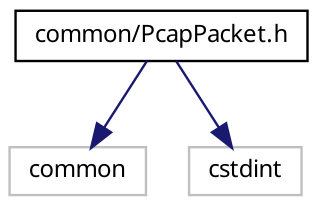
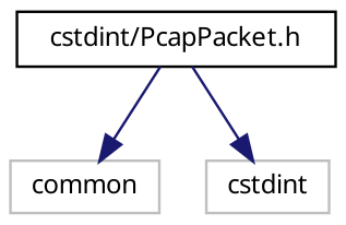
  digraph {
    fontname="Noto Sans"
    node [color=grey75 fillcolor=white fontname="Noto Sans" fontsize=10 shape=record style=filled]
    edge [color=midnightblue fontname="Noto Sans" fontsize=10 labelfontname=Helvetica labelfontsize=10 style=solid]
-   n1 [color=black height=0.2 label="common/PcapPacket.h" width=0.4]
+   n1 [color=black height=0.2 label="cstdint/PcapPacket.h" width=0.4]
    n2 [height=0.2 label=common width=0.4]
    n3 [height=0.2 label=cstdint width=0.4]
    n1 -> n2
    n1 -> n3
  }
